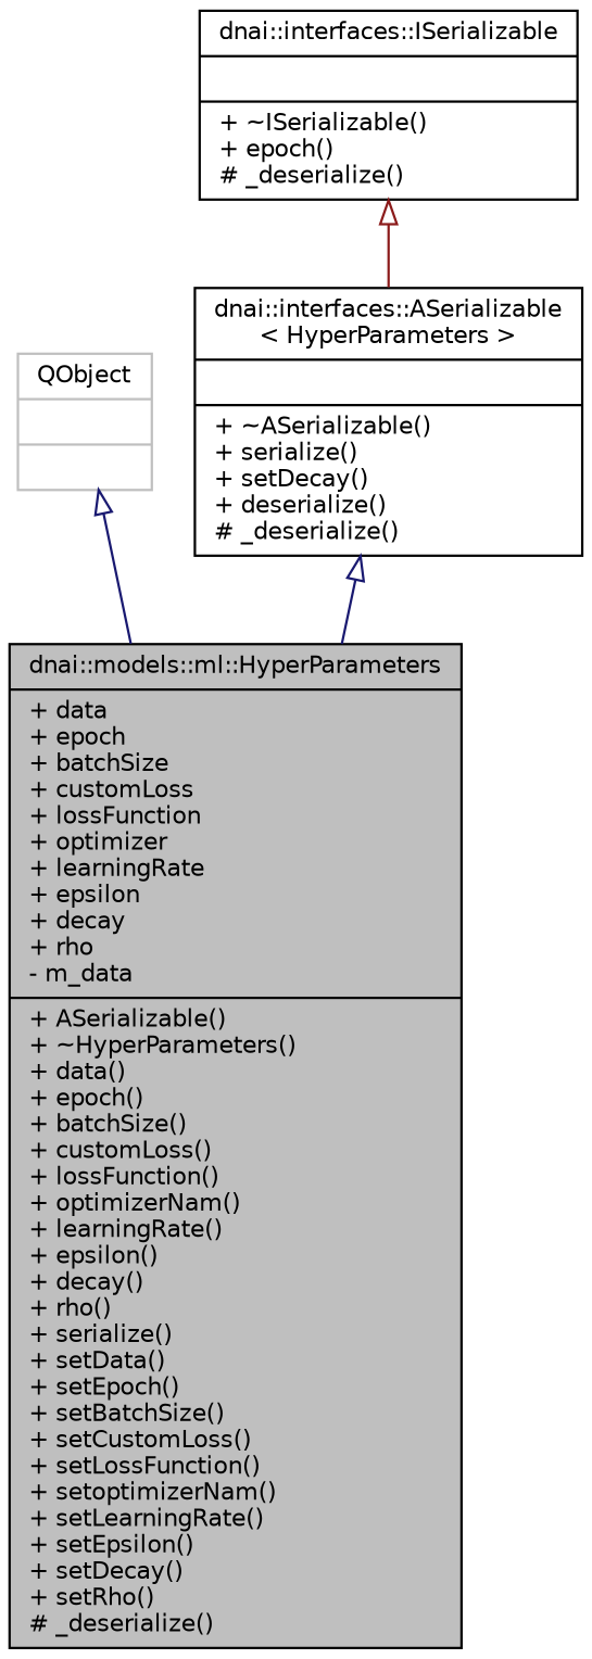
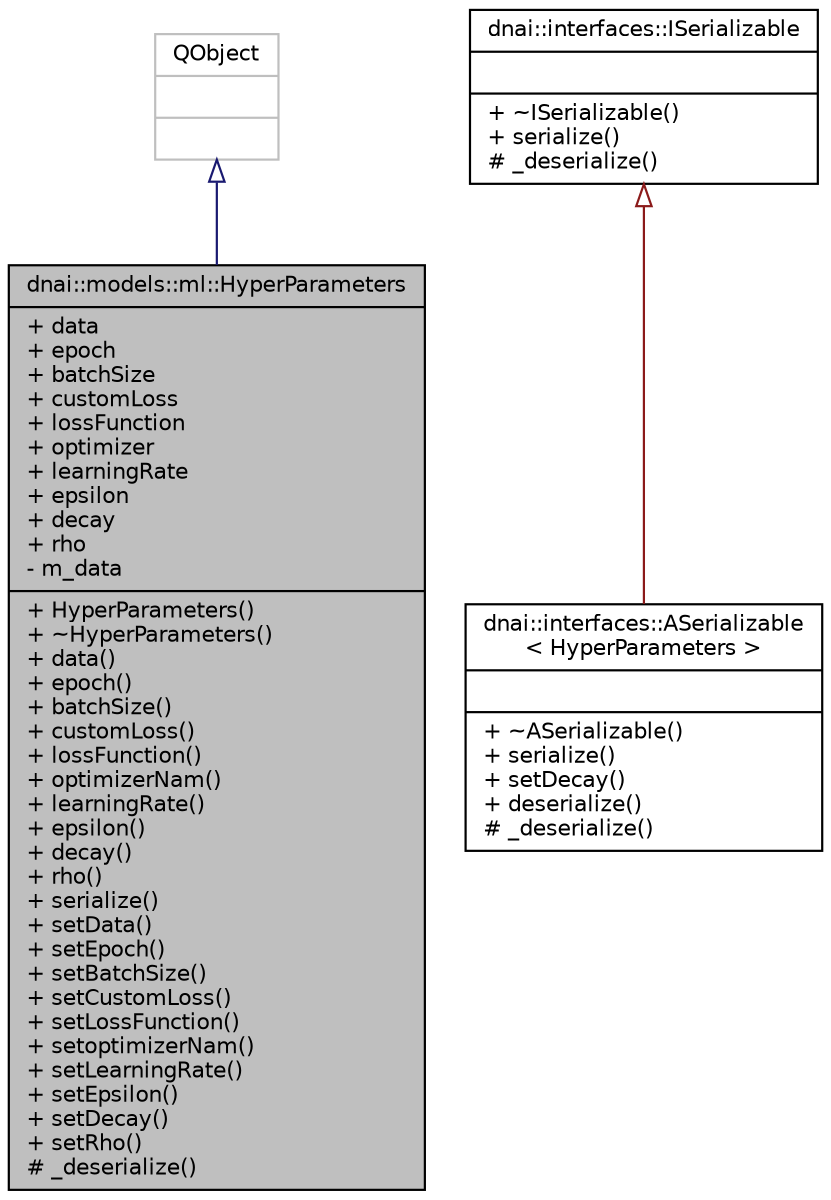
  digraph {
    node [color=black fillcolor=white fontname=Helvetica fontsize=10 shape=record style=filled]
    edge [arrowtail=onormal color=midnightblue dir=back fontname=Helvetica fontsize=10 labelfontname=Helvetica labelfontsize=10 style=solid]
-   n1 [fillcolor=grey75 fontcolor=black height=0.2 label="{dnai::models::ml::HyperParameters\n|+ data\l+ epoch\l+ batchSize\l+ customLoss\l+ lossFunction\l+ optimizer\l+ learningRate\l+ epsilon\l+ decay\l+ rho\l- m_data\l|+ ASerializable()\l+ ~HyperParameters()\l+ data()\l+ epoch()\l+ batchSize()\l+ customLoss()\l+ lossFunction()\l+ optimizerNam()\l+ learningRate()\l+ epsilon()\l+ decay()\l+ rho()\l+ serialize()\l+ setData()\l+ setEpoch()\l+ setBatchSize()\l+ setCustomLoss()\l+ setLossFunction()\l+ setoptimizerNam()\l+ setLearningRate()\l+ setEpsilon()\l+ setDecay()\l+ setRho()\l# _deserialize()\l}" width=0.4]
+   n1 [fillcolor=grey75 fontcolor=black height=0.2 label="{dnai::models::ml::HyperParameters\n|+ data\l+ epoch\l+ batchSize\l+ customLoss\l+ lossFunction\l+ optimizer\l+ learningRate\l+ epsilon\l+ decay\l+ rho\l- m_data\l|+ HyperParameters()\l+ ~HyperParameters()\l+ data()\l+ epoch()\l+ batchSize()\l+ customLoss()\l+ lossFunction()\l+ optimizerNam()\l+ learningRate()\l+ epsilon()\l+ decay()\l+ rho()\l+ serialize()\l+ setData()\l+ setEpoch()\l+ setBatchSize()\l+ setCustomLoss()\l+ setLossFunction()\l+ setoptimizerNam()\l+ setLearningRate()\l+ setEpsilon()\l+ setDecay()\l+ setRho()\l# _deserialize()\l}" width=0.4]
    n2 [color=grey75 height=0.2 label="{QObject\n||}" width=0.4]
    n3 [height=0.2 label="{dnai::interfaces::ASerializable\l\< HyperParameters \>\n||+ ~ASerializable()\l+ serialize()\l+ setDecay()\l+ deserialize()\l# _deserialize()\l}" width=0.4]
-   n4 [height=0.2 label="{dnai::interfaces::ISerializable\n||+ ~ISerializable()\l+ epoch()\l# _deserialize()\l}" width=0.4]
+   n4 [height=0.2 label="{dnai::interfaces::ISerializable\n||+ ~ISerializable()\l+ serialize()\l# _deserialize()\l}" width=0.4]
    n2 -> n1
-   n3 -> n1
    n4 -> n3 [color=firebrick4]
  }
